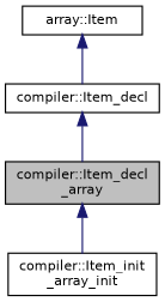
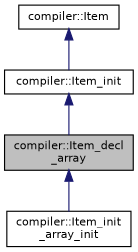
  digraph {
    node [color=black fillcolor=white fontname=Helvetica fontsize=10 shape=record style=filled]
    edge [color=midnightblue dir=back fontname=Helvetica fontsize=10 labelfontname=Helvetica labelfontsize=10 style=solid]
    n1 [fillcolor=grey75 fontcolor=black height=0.2 label="compiler::Item_decl\l_array" width=0.4]
    n2 [height=0.2 label="compiler::Item_init\l_array_init" width=0.4]
-   n3 [height=0.2 label="compiler::Item_decl" width=0.4]
-   n4 [height=0.2 label="array::Item" width=0.4]
+   n3 [height=0.2 label="compiler::Item_init" width=0.4]
+   n4 [height=0.2 label="compiler::Item" width=0.4]
    n1 -> n2
    n3 -> n1
    n4 -> n3
  }
